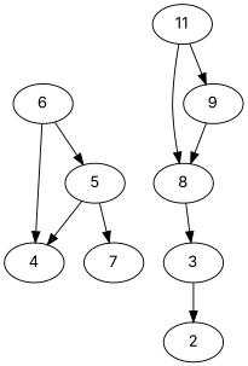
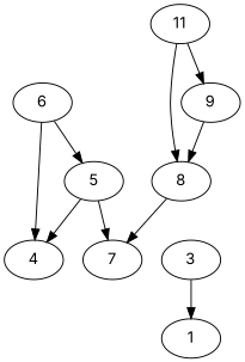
  digraph {
    fontname=Inter
    node [fontname=Inter]
    edge [fontname=Inter]
    3
-   1 [label=2]
+   1
    5
    4
    7
    6
    8
    9
    n9 [label=11]
    3 -> 1
    5 -> 4
    5 -> 7
    6 -> 5
    6 -> 4
-   8 -> 3
+   8 -> 7
    9 -> 8
    n9 -> 8
    n9 -> 9
  }
